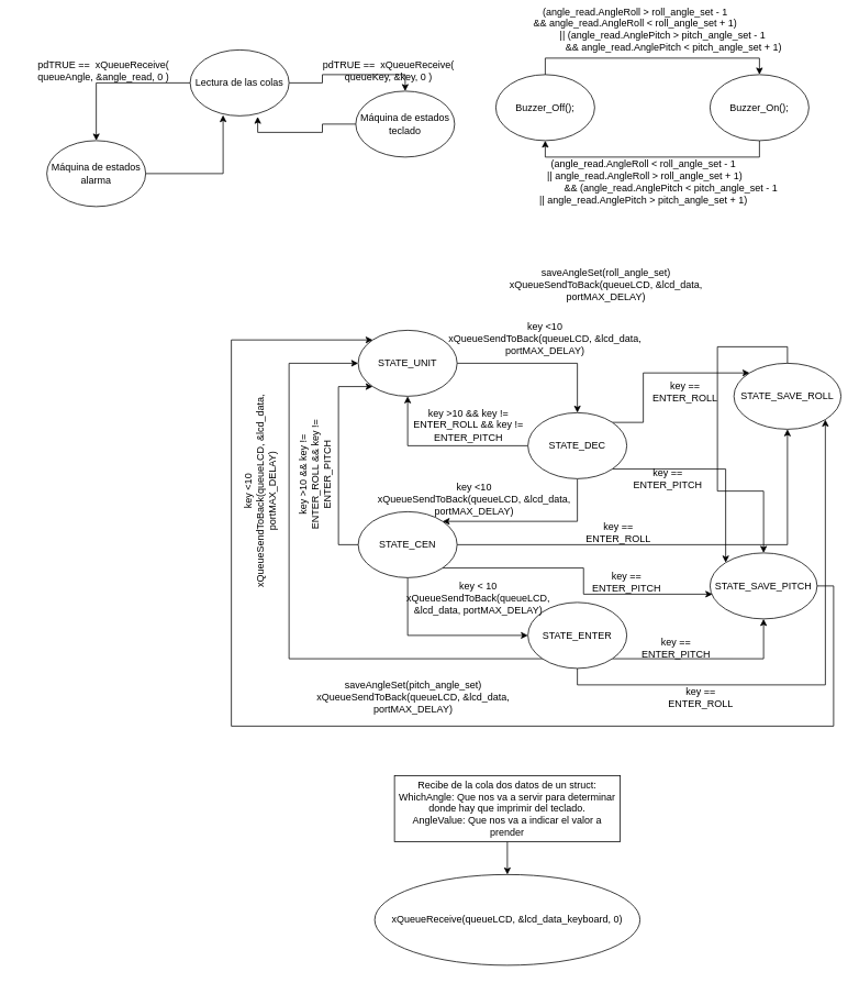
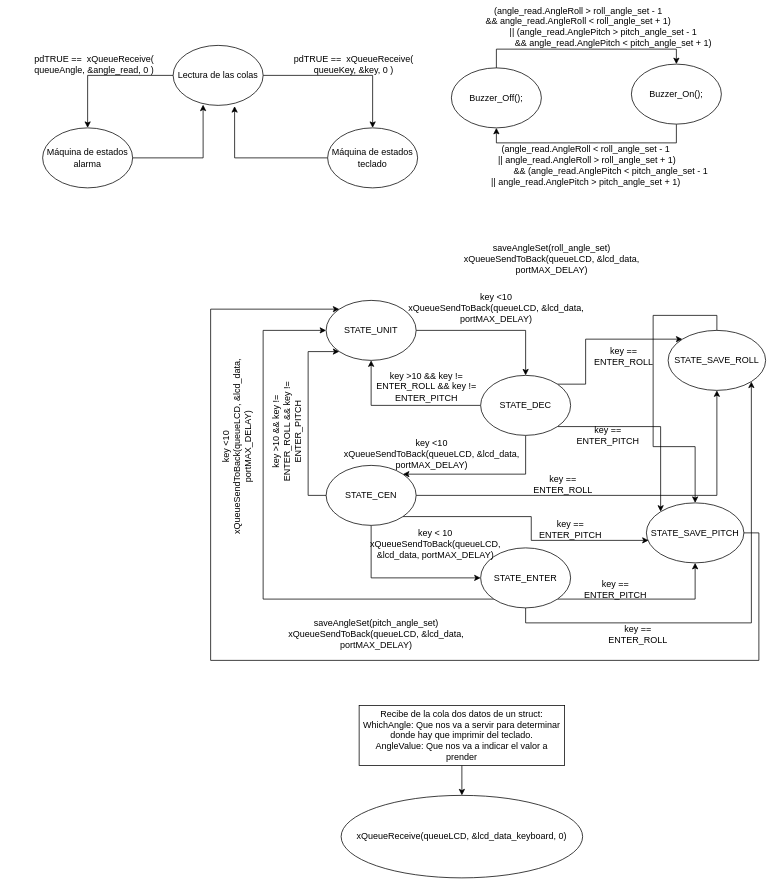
  <mxCell id="0" />
  <mxCell id="1" parent="0" />
  <mxCell id="2" style="edgeStyle=orthogonalEdgeStyle;rounded=0;orthogonalLoop=1;jettySize=auto;html=1;exitX=1;exitY=0.5;exitDx=0;exitDy=0;entryX=0.5;entryY=0;entryDx=0;entryDy=0;" edge="1" parent="1" source="4" target="6"><mxGeometry relative="1" as="geometry" /></mxCell>
  <mxCell id="3" style="edgeStyle=orthogonalEdgeStyle;rounded=0;orthogonalLoop=1;jettySize=auto;html=1;exitX=0;exitY=0.5;exitDx=0;exitDy=0;" edge="1" parent="1" source="4" target="8"><mxGeometry relative="1" as="geometry" /></mxCell>
  <mxCell id="4" value="Lectura de las colas" style="ellipse;whiteSpace=wrap;html=1;" vertex="1" parent="1"><mxGeometry x="230" width="120" height="80" as="geometry" y="60" /></mxCell>
  <mxCell id="5" style="edgeStyle=orthogonalEdgeStyle;rounded=0;orthogonalLoop=1;jettySize=auto;html=1;exitX=0;exitY=0.5;exitDx=0;exitDy=0;entryX=0.683;entryY=1.013;entryDx=0;entryDy=0;entryPerimeter=0;" edge="1" parent="1" source="6" target="4"><mxGeometry relative="1" as="geometry" /></mxCell>
- <mxCell id="6" value="Máquina de estados teclado" style="ellipse;whiteSpace=wrap;html=1;" vertex="1" parent="1"><mxGeometry x="431" y="110" width="120" height="80" as="geometry" /></mxCell>
+ <mxCell id="6" value="Máquina de estados teclado" style="ellipse;whiteSpace=wrap;html=1;" vertex="1" parent="1"><mxGeometry x="436" y="170" width="120" height="80" as="geometry" /></mxCell>
  <mxCell id="7" style="edgeStyle=orthogonalEdgeStyle;rounded=0;orthogonalLoop=1;jettySize=auto;html=1;exitX=1;exitY=0.5;exitDx=0;exitDy=0;entryX=0.333;entryY=0.988;entryDx=0;entryDy=0;entryPerimeter=0;" edge="1" parent="1" source="8" target="4"><mxGeometry relative="1" as="geometry" /></mxCell>
  <mxCell id="8" value="Máquina de estados alarma" style="ellipse;whiteSpace=wrap;html=1;" vertex="1" parent="1"><mxGeometry x="56" y="170" width="120" height="80" as="geometry" /></mxCell>
  <mxCell id="9" value="pdTRUE ==&amp;nbsp; xQueueReceive( queueKey, &amp;amp;key, 0 )" style="text;html=1;strokeColor=none;fillColor=none;align=center;verticalAlign=middle;whiteSpace=wrap;rounded=0;" vertex="1" parent="1"><mxGeometry x="366" y="70" width="210" height="30" as="geometry" /></mxCell>
  <mxCell id="10" value="pdTRUE ==&amp;nbsp; xQueueReceive( queueAngle, &amp;amp;angle_read, 0 )" style="text;html=1;strokeColor=none;fillColor=none;align=center;verticalAlign=middle;whiteSpace=wrap;rounded=0;" vertex="1" parent="1"><mxGeometry y="70" width="210" height="30" as="geometry" x="20" /></mxCell>
  <mxCell id="11" style="edgeStyle=orthogonalEdgeStyle;rounded=0;orthogonalLoop=1;jettySize=auto;html=1;exitX=0.5;exitY=1;exitDx=0;exitDy=0;entryX=0.5;entryY=1;entryDx=0;entryDy=0;" edge="1" parent="1" source="12" target="14"><mxGeometry relative="1" as="geometry" /></mxCell>
- <mxCell id="12" value="Buzzer_On();" style="ellipse;whiteSpace=wrap;html=1;" vertex="1" parent="1"><mxGeometry x="861" y="90" width="120" height="80" as="geometry" /></mxCell>
+ <mxCell id="12" value="Buzzer_On();" style="ellipse;whiteSpace=wrap;html=1;" vertex="1" parent="1"><mxGeometry x="841" y="85" width="120" height="80" as="geometry" /></mxCell>
  <mxCell id="13" style="edgeStyle=orthogonalEdgeStyle;rounded=0;orthogonalLoop=1;jettySize=auto;html=1;exitX=0.5;exitY=0;exitDx=0;exitDy=0;entryX=0.5;entryY=0;entryDx=0;entryDy=0;" edge="1" parent="1" source="14" target="12"><mxGeometry relative="1" as="geometry" /></mxCell>
  <mxCell id="14" value="Buzzer_Off();" style="ellipse;whiteSpace=wrap;html=1;" vertex="1" parent="1"><mxGeometry x="601" y="90" width="120" height="80" as="geometry" /></mxCell>
  <mxCell id="15" value="&lt;div&gt;(angle_read.AngleRoll &amp;gt; roll_angle_set - 1&lt;/div&gt;&lt;div&gt;&amp;amp;&amp;amp; angle_read.AngleRoll &amp;lt; roll_angle_set + 1)&lt;span style=&quot;&quot;&gt;&lt;/span&gt;&lt;/div&gt;&lt;div&gt;&lt;span style=&quot;&quot;&gt;&lt;span style=&quot;&quot;&gt;&lt;span style=&quot;white-space: pre;&quot;&gt;&amp;nbsp;&amp;nbsp;&amp;nbsp;&amp;nbsp;&lt;/span&gt;&lt;span style=&quot;white-space: pre;&quot;&gt;&amp;nbsp;&amp;nbsp;&amp;nbsp;&amp;nbsp;&lt;/span&gt;&lt;span style=&quot;white-space: pre;&quot;&gt;&amp;nbsp;&amp;nbsp;&amp;nbsp;&amp;nbsp;&lt;/span&gt;&lt;span style=&quot;white-space: pre;&quot;&gt;&amp;nbsp;&amp;nbsp;&amp;nbsp;&amp;nbsp;&lt;/span&gt;&lt;span style=&quot;white-space: pre;&quot;&gt;&amp;nbsp;&amp;nbsp;&amp;nbsp;&amp;nbsp;&lt;/span&gt;&lt;/span&gt;|| (angle_read.AnglePitch &amp;gt; pitch_angle_set - 1&lt;/span&gt;&lt;/div&gt;&lt;div&gt;&lt;span style=&quot;&quot;&gt;&lt;span style=&quot;&quot;&gt;&lt;span style=&quot;white-space: pre;&quot;&gt;&amp;nbsp;&amp;nbsp;&amp;nbsp;&amp;nbsp;&lt;/span&gt;&lt;span style=&quot;white-space: pre;&quot;&gt;&amp;nbsp;&amp;nbsp;&amp;nbsp;&amp;nbsp;&lt;/span&gt;&lt;span style=&quot;white-space: pre;&quot;&gt;&amp;nbsp;&amp;nbsp;&amp;nbsp;&amp;nbsp;&lt;/span&gt;&lt;span style=&quot;white-space: pre;&quot;&gt;&amp;nbsp;&amp;nbsp;&amp;nbsp;&amp;nbsp;&lt;/span&gt;&lt;span style=&quot;white-space: pre;&quot;&gt;&amp;nbsp;&amp;nbsp;&amp;nbsp;&amp;nbsp;&lt;/span&gt;&lt;span style=&quot;white-space: pre;&quot;&gt;&amp;nbsp;&amp;nbsp;&amp;nbsp;&amp;nbsp;&lt;/span&gt;&lt;span style=&quot;white-space: pre;&quot;&gt;&amp;nbsp;&amp;nbsp;&amp;nbsp;&amp;nbsp;&lt;/span&gt;&lt;/span&gt;&amp;amp;&amp;amp; angle_read.AnglePitch &amp;lt; pitch_angle_set + 1)&lt;/span&gt;&lt;/div&gt;" style="text;html=1;strokeColor=none;fillColor=none;align=center;verticalAlign=middle;whiteSpace=wrap;rounded=0;" vertex="1" parent="1"><mxGeometry x="560" y="20" width="421" height="30" as="geometry" /></mxCell>
  <mxCell id="16" value="&lt;div&gt;(angle_read.AngleRoll &amp;lt; roll_angle_set - 1&lt;/div&gt;&amp;nbsp;||&lt;span style=&quot;background-color: initial;&quot;&gt;&amp;nbsp;angle_read.AngleRoll &amp;gt; roll_angle_set + 1)&lt;/span&gt;&lt;br&gt;&lt;div&gt;&lt;span style=&quot;&quot;&gt;&lt;/span&gt;&lt;/div&gt;&lt;div&gt;&lt;span style=&quot;&quot;&gt;&lt;span style=&quot;&quot;&gt;&lt;span style=&quot;&quot;&gt;&amp;nbsp;&amp;nbsp;&amp;nbsp;&amp;nbsp;&lt;/span&gt;&lt;span style=&quot;&quot;&gt;&amp;nbsp;&amp;nbsp;&amp;nbsp;&amp;nbsp;&lt;/span&gt;&lt;span style=&quot;&quot;&gt;&amp;nbsp;&amp;nbsp;&amp;nbsp;&amp;nbsp;&lt;/span&gt;&lt;span style=&quot;&quot;&gt;&amp;nbsp;&amp;nbsp;&amp;nbsp;&amp;nbsp;&lt;/span&gt;&lt;span style=&quot;&quot;&gt;&amp;nbsp; &amp;nbsp; &amp;amp;&amp;amp;&lt;/span&gt;&lt;/span&gt;&amp;nbsp;(angle_read.AnglePitch &amp;lt; pitch_angle_set - 1&lt;/span&gt;&lt;/div&gt;&lt;div&gt;&lt;span style=&quot;&quot;&gt;&lt;/span&gt;&lt;/div&gt;||&lt;span style=&quot;background-color: initial;&quot;&gt;&amp;nbsp;angle_read.AnglePitch &amp;gt; pitch_angle_set + 1)&lt;/span&gt;" style="text;html=1;strokeColor=none;fillColor=none;align=center;verticalAlign=middle;whiteSpace=wrap;rounded=0;" vertex="1" parent="1"><mxGeometry x="560" y="190" width="441" height="60" as="geometry" /></mxCell>
  <mxCell id="17" style="edgeStyle=orthogonalEdgeStyle;rounded=0;orthogonalLoop=1;jettySize=auto;html=1;exitX=0.5;exitY=1;exitDx=0;exitDy=0;entryX=0;entryY=0.5;entryDx=0;entryDy=0;" edge="1" parent="1" source="21" target="32"><mxGeometry relative="1" as="geometry" /></mxCell>
  <mxCell id="18" style="edgeStyle=orthogonalEdgeStyle;rounded=0;orthogonalLoop=1;jettySize=auto;html=1;exitX=1;exitY=1;exitDx=0;exitDy=0;entryX=0.023;entryY=0.625;entryDx=0;entryDy=0;entryPerimeter=0;" edge="1" parent="1" source="21" target="34"><mxGeometry relative="1" as="geometry" /></mxCell>
  <mxCell id="19" style="edgeStyle=orthogonalEdgeStyle;rounded=0;orthogonalLoop=1;jettySize=auto;html=1;exitX=1;exitY=0.5;exitDx=0;exitDy=0;entryX=0.5;entryY=1;entryDx=0;entryDy=0;" edge="1" parent="1" source="21" target="36"><mxGeometry relative="1" as="geometry" /></mxCell>
  <mxCell id="20" style="edgeStyle=orthogonalEdgeStyle;rounded=0;orthogonalLoop=1;jettySize=auto;html=1;entryX=0;entryY=1;entryDx=0;entryDy=0;" edge="1" parent="1" source="21" target="23"><mxGeometry relative="1" as="geometry"><Array as="points"><mxPoint x="410" y="660" /><mxPoint x="410" y="468" /></Array></mxGeometry></mxCell>
  <mxCell id="21" value="STATE_CEN" style="ellipse;whiteSpace=wrap;html=1;" vertex="1" parent="1"><mxGeometry x="434" y="620" width="120" height="80" as="geometry" /></mxCell>
  <mxCell id="22" style="edgeStyle=orthogonalEdgeStyle;rounded=0;orthogonalLoop=1;jettySize=auto;html=1;exitX=1;exitY=0.5;exitDx=0;exitDy=0;entryX=0.5;entryY=0;entryDx=0;entryDy=0;" edge="1" parent="1" source="23" target="28"><mxGeometry relative="1" as="geometry" /></mxCell>
  <mxCell id="23" value="STATE_UNIT" style="ellipse;whiteSpace=wrap;html=1;" vertex="1" parent="1"><mxGeometry x="434" y="400" width="120" height="80" as="geometry" /></mxCell>
  <mxCell id="24" style="edgeStyle=orthogonalEdgeStyle;rounded=0;orthogonalLoop=1;jettySize=auto;html=1;exitX=0.5;exitY=1;exitDx=0;exitDy=0;entryX=1;entryY=0;entryDx=0;entryDy=0;" edge="1" parent="1" source="28" target="21"><mxGeometry relative="1" as="geometry"><Array as="points"><mxPoint x="700" y="632" /></Array></mxGeometry></mxCell>
  <mxCell id="25" style="edgeStyle=orthogonalEdgeStyle;rounded=0;orthogonalLoop=1;jettySize=auto;html=1;exitX=1;exitY=0;exitDx=0;exitDy=0;entryX=0;entryY=0;entryDx=0;entryDy=0;" edge="1" parent="1" source="28" target="36"><mxGeometry relative="1" as="geometry"><Array as="points"><mxPoint x="780" y="512" /><mxPoint x="780" y="452" /></Array></mxGeometry></mxCell>
  <mxCell id="26" style="edgeStyle=orthogonalEdgeStyle;rounded=0;orthogonalLoop=1;jettySize=auto;html=1;exitX=1;exitY=1;exitDx=0;exitDy=0;entryX=0;entryY=0;entryDx=0;entryDy=0;" edge="1" parent="1" source="28" target="34"><mxGeometry relative="1" as="geometry" /></mxCell>
  <mxCell id="27" style="edgeStyle=orthogonalEdgeStyle;rounded=0;orthogonalLoop=1;jettySize=auto;html=1;exitX=0;exitY=0.5;exitDx=0;exitDy=0;entryX=0.5;entryY=1;entryDx=0;entryDy=0;" edge="1" parent="1" source="28" target="23"><mxGeometry relative="1" as="geometry" /></mxCell>
  <mxCell id="28" value="STATE_DEC" style="ellipse;whiteSpace=wrap;html=1;" vertex="1" parent="1"><mxGeometry x="640" y="500" width="120" height="80" as="geometry" /></mxCell>
  <mxCell id="29" style="edgeStyle=orthogonalEdgeStyle;rounded=0;orthogonalLoop=1;jettySize=auto;html=1;exitX=1;exitY=1;exitDx=0;exitDy=0;entryX=0.5;entryY=1;entryDx=0;entryDy=0;" edge="1" parent="1" source="32" target="34"><mxGeometry relative="1" as="geometry" /></mxCell>
  <mxCell id="30" style="edgeStyle=orthogonalEdgeStyle;rounded=0;orthogonalLoop=1;jettySize=auto;html=1;exitX=0.5;exitY=1;exitDx=0;exitDy=0;entryX=1;entryY=1;entryDx=0;entryDy=0;" edge="1" parent="1" source="32" target="36"><mxGeometry relative="1" as="geometry" /></mxCell>
  <mxCell id="31" style="edgeStyle=orthogonalEdgeStyle;rounded=0;orthogonalLoop=1;jettySize=auto;html=1;exitX=0;exitY=1;exitDx=0;exitDy=0;entryX=0;entryY=0.5;entryDx=0;entryDy=0;" edge="1" parent="1" source="32" target="23"><mxGeometry relative="1" as="geometry"><Array as="points"><mxPoint x="350" y="798" /><mxPoint x="350" y="440" /></Array></mxGeometry></mxCell>
  <mxCell id="32" value="STATE_ENTER" style="ellipse;whiteSpace=wrap;html=1;" vertex="1" parent="1"><mxGeometry x="640" y="730" width="120" height="80" as="geometry" /></mxCell>
  <mxCell id="33" style="edgeStyle=orthogonalEdgeStyle;rounded=0;orthogonalLoop=1;jettySize=auto;html=1;exitX=1;exitY=0.5;exitDx=0;exitDy=0;entryX=0;entryY=0;entryDx=0;entryDy=0;" edge="1" parent="1" source="34" target="23"><mxGeometry relative="1" as="geometry"><Array as="points"><mxPoint x="1011" y="710" /><mxPoint x="1011" y="880" /><mxPoint x="280" y="880" /><mxPoint x="280" y="412" /></Array></mxGeometry></mxCell>
  <mxCell id="34" value="STATE_SAVE_PITCH" style="ellipse;whiteSpace=wrap;html=1;" vertex="1" parent="1"><mxGeometry x="861" y="670" width="130" height="80" as="geometry" /></mxCell>
  <mxCell id="35" style="edgeStyle=orthogonalEdgeStyle;rounded=0;orthogonalLoop=1;jettySize=auto;html=1;exitX=0.5;exitY=0;exitDx=0;exitDy=0;" edge="1" parent="1" source="36" target="34"><mxGeometry relative="1" as="geometry" /></mxCell>
  <mxCell id="36" value="STATE_SAVE_ROLL" style="ellipse;whiteSpace=wrap;html=1;" vertex="1" parent="1"><mxGeometry x="890" y="440" width="130" height="80" as="geometry" /></mxCell>
  <mxCell id="37" value="key &amp;lt;10&lt;br&gt;xQueueSendToBack(queueLCD, &amp;amp;lcd_data, portMAX_DELAY)" style="text;html=1;strokeColor=none;fillColor=none;align=center;verticalAlign=middle;whiteSpace=wrap;rounded=0;" vertex="1" parent="1"><mxGeometry x="450" y="575" width="250" height="60" as="geometry" /></mxCell>
  <mxCell id="38" value="key ==&lt;br&gt;ENTER_ROLL" style="text;html=1;strokeColor=none;fillColor=none;align=center;verticalAlign=middle;whiteSpace=wrap;rounded=0;" vertex="1" parent="1"><mxGeometry x="801" y="460" width="60" height="30" as="geometry" /></mxCell>
  <mxCell id="39" value="key ==&lt;br&gt;ENTER_PITCH" style="text;html=1;strokeColor=none;fillColor=none;align=center;verticalAlign=middle;whiteSpace=wrap;rounded=0;" vertex="1" parent="1"><mxGeometry x="780" y="565" width="60" height="30" as="geometry" /></mxCell>
  <mxCell id="40" value="key &amp;lt; 10&lt;br&gt;xQueueSendToBack(queueLCD, &amp;amp;lcd_data, portMAX_DELAY)" style="text;html=1;strokeColor=none;fillColor=none;align=center;verticalAlign=middle;whiteSpace=wrap;rounded=0;" vertex="1" parent="1"><mxGeometry x="520" y="710" width="120" height="30" as="geometry" /></mxCell>
  <mxCell id="41" value="key &amp;lt;10&lt;br&gt;xQueueSendToBack(queueLCD, &amp;amp;lcd_data, portMAX_DELAY)" style="text;html=1;strokeColor=none;fillColor=none;align=center;verticalAlign=middle;whiteSpace=wrap;rounded=0;" vertex="1" parent="1"><mxGeometry x="536" y="380" width="250" height="60" as="geometry" /></mxCell>
  <mxCell id="42" value="key &amp;gt;10 &amp;amp;&amp;amp; key != ENTER_ROLL &amp;amp;&amp;amp; key != ENTER_PITCH" style="text;html=1;strokeColor=none;fillColor=none;align=center;verticalAlign=middle;whiteSpace=wrap;rounded=0;" vertex="1" parent="1"><mxGeometry x="496" y="500" width="144" height="30" as="geometry" /></mxCell>
  <mxCell id="43" value="key &amp;lt;10&lt;br&gt;xQueueSendToBack(queueLCD, &amp;amp;lcd_data, portMAX_DELAY)" style="text;html=1;strokeColor=none;fillColor=none;align=center;verticalAlign=middle;whiteSpace=wrap;rounded=0;rotation=-90;" vertex="1" parent="1"><mxGeometry x="190" y="565" width="250" height="60" as="geometry" /></mxCell>
  <mxCell id="44" value="key &amp;gt;10 &amp;amp;&amp;amp; key != ENTER_ROLL &amp;amp;&amp;amp; key != ENTER_PITCH" style="text;html=1;strokeColor=none;fillColor=none;align=center;verticalAlign=middle;whiteSpace=wrap;rounded=0;rotation=-90;" vertex="1" parent="1"><mxGeometry x="310" y="560" width="144" height="30" as="geometry" /></mxCell>
  <mxCell id="45" value="key ==&lt;br&gt;ENTER_ROLL" style="text;html=1;strokeColor=none;fillColor=none;align=center;verticalAlign=middle;whiteSpace=wrap;rounded=0;" vertex="1" parent="1"><mxGeometry x="720" y="630" width="60" height="30" as="geometry" /></mxCell>
  <mxCell id="46" value="key ==&lt;br&gt;ENTER_PITCH" style="text;html=1;strokeColor=none;fillColor=none;align=center;verticalAlign=middle;whiteSpace=wrap;rounded=0;" vertex="1" parent="1"><mxGeometry x="730" y="690" width="60" height="30" as="geometry" /></mxCell>
  <mxCell id="47" value="key ==&lt;br&gt;ENTER_PITCH" style="text;html=1;strokeColor=none;fillColor=none;align=center;verticalAlign=middle;whiteSpace=wrap;rounded=0;" vertex="1" parent="1"><mxGeometry x="790" y="770" width="60" height="30" as="geometry" /></mxCell>
  <mxCell id="48" value="key ==&lt;br&gt;ENTER_ROLL" style="text;html=1;strokeColor=none;fillColor=none;align=center;verticalAlign=middle;whiteSpace=wrap;rounded=0;" vertex="1" parent="1"><mxGeometry x="820" y="830" width="60" height="30" as="geometry" /></mxCell>
  <mxCell id="49" value="saveAngleSet(roll_angle_set)&lt;br&gt;xQueueSendToBack(queueLCD, &amp;amp;lcd_data, portMAX_DELAY)" style="text;html=1;strokeColor=none;fillColor=none;align=center;verticalAlign=middle;whiteSpace=wrap;rounded=0;" vertex="1" parent="1"><mxGeometry x="600" y="330" width="270" height="30" as="geometry" /></mxCell>
  <mxCell id="50" value="saveAngleSet(pitch_angle_set)&lt;br&gt;xQueueSendToBack(queueLCD, &amp;amp;lcd_data, portMAX_DELAY)" style="text;html=1;strokeColor=none;fillColor=none;align=center;verticalAlign=middle;whiteSpace=wrap;rounded=0;" vertex="1" parent="1"><mxGeometry x="366" y="830" width="270" height="30" as="geometry" /></mxCell>
  <mxCell id="51" value="xQueueReceive(queueLCD, &amp;amp;lcd_data_keyboard, 0)" style="ellipse;whiteSpace=wrap;html=1;" vertex="1" parent="1"><mxGeometry x="454" y="1060" width="322" height="110" as="geometry" /></mxCell>
  <mxCell id="52" value="" style="edgeStyle=orthogonalEdgeStyle;rounded=0;orthogonalLoop=1;jettySize=auto;html=1;" edge="1" parent="1" source="53" target="51"><mxGeometry relative="1" as="geometry" /></mxCell>
  <mxCell id="53" value="Recibe de la cola dos datos de un struct:&lt;br&gt;WhichAngle: Que nos va a servir para determinar donde hay que imprimir del teclado.&lt;br&gt;AngleValue: Que nos va a indicar el valor a prender" style="rounded=0;whiteSpace=wrap;html=1;" vertex="1" parent="1"><mxGeometry x="478" y="940" width="274" height="80" as="geometry" /></mxCell>
